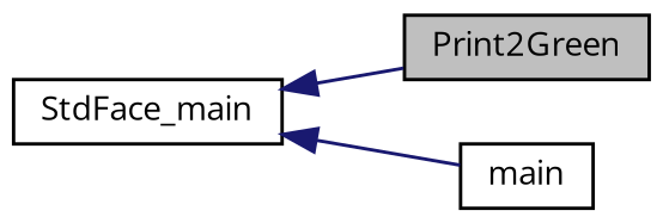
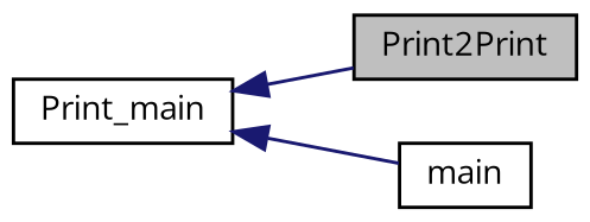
  digraph {
    fontname="Open Sans"
    rankdir=LR
    node [color=black fillcolor=white fontname="Open Sans" fontsize=10 shape=record style=filled]
    edge [color=midnightblue dir=back fontname="Open Sans" fontsize=10 labelfontname=Helvetica labelfontsize=10 style=solid]
-   n1 [fillcolor=grey75 fontcolor=black height=0.2 label=Print2Green width=0.4]
-   n2 [height=0.2 label=StdFace_main width=0.4]
+   n1 [fillcolor=grey75 fontcolor=black height=0.2 label=Print2Print width=0.4]
+   n2 [height=0.2 label=Print_main width=0.4]
    n3 [height=0.2 label=main width=0.4]
    n2 -> n1
    n2 -> n3
  }
